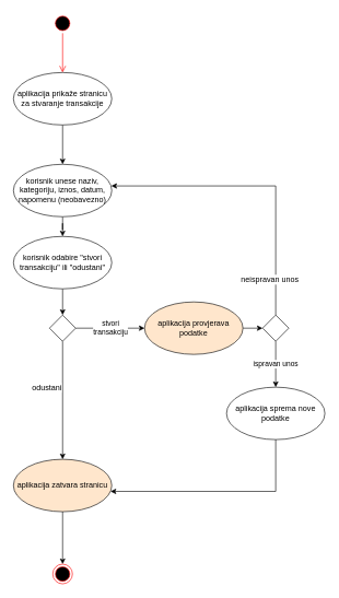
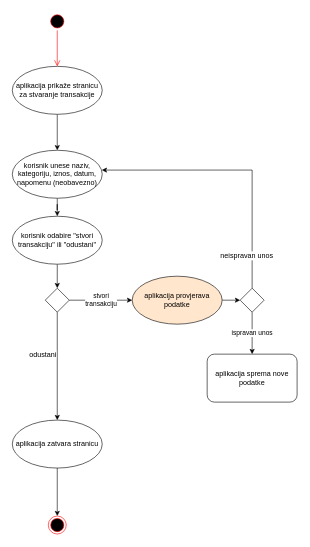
  <mxCell id="0" />
  <mxCell id="1" parent="0" />
  <mxCell id="2" value="" style="ellipse;html=1;shape=startState;fillColor=#000000;strokeColor=#ff0000;" parent="1" vertex="1"><mxGeometry x="80" y="20" width="30" height="30" as="geometry" /></mxCell>
  <mxCell id="3" value="" style="edgeStyle=orthogonalEdgeStyle;html=1;verticalAlign=bottom;endArrow=open;endSize=8;strokeColor=#ff0000;entryX=0.5;entryY=0;entryDx=0;entryDy=0;" parent="1" source="2" target="5" edge="1"><mxGeometry relative="1" as="geometry"><mxPoint x="95" y="110" as="targetPoint" /></mxGeometry></mxCell>
  <mxCell id="4" style="edgeStyle=orthogonalEdgeStyle;rounded=0;orthogonalLoop=1;jettySize=auto;html=1;entryX=0.5;entryY=0;entryDx=0;entryDy=0;" parent="1" source="5" target="7" edge="1"><mxGeometry relative="1" as="geometry" /></mxCell>
  <mxCell id="5" value="aplikacija prikaže stranicu za stvaranje transakcije" style="ellipse;whiteSpace=wrap;html=1;" parent="1" vertex="1"><mxGeometry x="20" y="110" width="150" height="80" as="geometry" /></mxCell>
  <mxCell id="6" style="edgeStyle=orthogonalEdgeStyle;rounded=0;orthogonalLoop=1;jettySize=auto;html=1;exitX=0.5;exitY=1;exitDx=0;exitDy=0;" parent="1" source="7" target="9" edge="1"><mxGeometry relative="1" as="geometry" /></mxCell>
  <mxCell id="7" value="korisnik unese naziv, kategoriju, iznos, datum, napomenu (neobavezno)" style="ellipse;whiteSpace=wrap;html=1;" parent="1" vertex="1"><mxGeometry x="20" y="250" width="150" height="80" as="geometry" /></mxCell>
  <mxCell id="8" style="edgeStyle=orthogonalEdgeStyle;rounded=0;orthogonalLoop=1;jettySize=auto;html=1;exitX=0.5;exitY=1;exitDx=0;exitDy=0;" parent="1" source="9" target="13" edge="1"><mxGeometry relative="1" as="geometry" /></mxCell>
  <mxCell id="9" value="korisnik odabire &quot;stvori transakciju&quot; ili &quot;odustani&quot;" style="ellipse;whiteSpace=wrap;html=1;" parent="1" vertex="1"><mxGeometry x="20" y="360" width="150" height="80" as="geometry" /></mxCell>
  <mxCell id="10" style="edgeStyle=orthogonalEdgeStyle;rounded=0;orthogonalLoop=1;jettySize=auto;html=1;exitX=0.5;exitY=1;exitDx=0;exitDy=0;" parent="1" source="13" target="15" edge="1"><mxGeometry relative="1" as="geometry" /></mxCell>
  <mxCell id="11" value="odustani" style="text;html=1;align=center;verticalAlign=middle;resizable=0;points=[];;labelBackgroundColor=#ffffff;" parent="10" vertex="1" connectable="0"><mxGeometry x="-0.229" relative="1" as="geometry"><mxPoint x="-25" y="1" as="offset" /></mxGeometry></mxCell>
  <mxCell id="12" value="stvori &lt;br&gt;transakciju" style="edgeStyle=orthogonalEdgeStyle;rounded=0;orthogonalLoop=1;jettySize=auto;html=1;exitX=1;exitY=0.5;exitDx=0;exitDy=0;entryX=0;entryY=0.5;entryDx=0;entryDy=0;" parent="1" source="13" target="17" edge="1"><mxGeometry relative="1" as="geometry" /></mxCell>
  <mxCell id="13" value="" style="rhombus;whiteSpace=wrap;html=1;" parent="1" vertex="1"><mxGeometry x="75" y="480" width="40" height="40" as="geometry" /></mxCell>
  <mxCell id="14" style="edgeStyle=orthogonalEdgeStyle;rounded=0;orthogonalLoop=1;jettySize=auto;html=1;exitX=0.5;exitY=1;exitDx=0;exitDy=0;" parent="1" source="15" target="24" edge="1"><mxGeometry relative="1" as="geometry" /></mxCell>
- <mxCell id="15" value="aplikacija zatvara stranicu" style="ellipse;whiteSpace=wrap;html=1;fillColor=#ffe6cc;" parent="1" vertex="1"><mxGeometry x="20" y="700" width="150" height="80" as="geometry" /></mxCell>
+ <mxCell id="15" value="aplikacija zatvara stranicu" style="ellipse;whiteSpace=wrap;html=1;" parent="1" vertex="1"><mxGeometry x="20" y="700" width="150" height="80" as="geometry" /></mxCell>
  <mxCell id="16" style="edgeStyle=orthogonalEdgeStyle;rounded=0;orthogonalLoop=1;jettySize=auto;html=1;exitX=1;exitY=0.5;exitDx=0;exitDy=0;entryX=0;entryY=0.5;entryDx=0;entryDy=0;" parent="1" source="17" target="21" edge="1"><mxGeometry relative="1" as="geometry" /></mxCell>
  <mxCell id="17" value="aplikacija provjerava podatke" style="ellipse;whiteSpace=wrap;html=1;fillColor=#ffe6cc;" parent="1" vertex="1"><mxGeometry x="220" y="460" width="150" height="80" as="geometry" /></mxCell>
  <mxCell id="18" value="ispravan unos" style="edgeStyle=orthogonalEdgeStyle;rounded=0;orthogonalLoop=1;jettySize=auto;html=1;exitX=0.5;exitY=1;exitDx=0;exitDy=0;entryX=0.5;entryY=0;entryDx=0;entryDy=0;" parent="1" source="21" target="23" edge="1"><mxGeometry relative="1" as="geometry"><mxPoint x="420" y="630" as="targetPoint" /></mxGeometry></mxCell>
  <mxCell id="19" style="edgeStyle=orthogonalEdgeStyle;rounded=0;orthogonalLoop=1;jettySize=auto;html=1;exitX=0.5;exitY=0;exitDx=0;exitDy=0;entryX=0.995;entryY=0.413;entryDx=0;entryDy=0;entryPerimeter=0;" parent="1" source="21" target="7" edge="1"><mxGeometry relative="1" as="geometry" /></mxCell>
  <mxCell id="20" value="neispravan unos" style="text;html=1;align=center;verticalAlign=middle;resizable=0;points=[];;labelBackgroundColor=#ffffff;" parent="19" vertex="1" connectable="0"><mxGeometry x="-0.203" y="-3" relative="1" as="geometry"><mxPoint x="-13" y="123" as="offset" /></mxGeometry></mxCell>
  <mxCell id="21" value="" style="rhombus;whiteSpace=wrap;html=1;" parent="1" vertex="1"><mxGeometry x="400" y="480" width="40" height="40" as="geometry" /></mxCell>
- <mxCell id="22" style="edgeStyle=orthogonalEdgeStyle;rounded=0;orthogonalLoop=1;jettySize=auto;html=1;exitX=0.5;exitY=1;exitDx=0;exitDy=0;" parent="1" source="23" target="15" edge="1"><mxGeometry relative="1" as="geometry"><Array as="points"><mxPoint x="420" y="749" /></Array></mxGeometry></mxCell>
- <mxCell id="23" value="aplikacija sprema nove podatke" style="ellipse;whiteSpace=wrap;html=1;" parent="1" vertex="1"><mxGeometry x="345" y="590" width="150" height="80" as="geometry" /></mxCell>
+ <mxCell id="23" value="aplikacija sprema nove podatke" style="whiteSpace=wrap;html=1;rounded=1;" parent="1" vertex="1"><mxGeometry x="345" y="590" width="150" height="80" as="geometry" /></mxCell>
  <mxCell id="24" value="" style="ellipse;html=1;shape=endState;fillColor=#000000;strokeColor=#ff0000;" parent="1" vertex="1"><mxGeometry x="80" y="860" width="30" height="30" as="geometry" /></mxCell>
